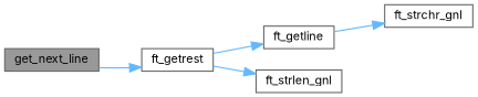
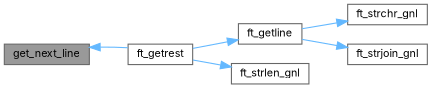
  digraph {
    fontname=Inter
    rankdir=LR
    node [color=grey40 fillcolor=white fontname=Inter fontsize=10 shape=box style=filled]
    edge [color=steelblue1 fontname=Inter fontsize=10 labelfontname=Helvetica labelfontsize=10 style=solid]
    n1 [color=gray40 fillcolor=grey60 fontcolor=black height=0.2 label=get_next_line width=0.4]
    n2 [height=0.2 label=ft_getrest width=0.4]
    n3 [height=0.2 label=ft_getline width=0.4]
    n4 [height=0.2 label=ft_strchr_gnl width=0.4]
+   n5 [height=0.2 label=ft_strjoin_gnl width=0.4]
    n6 [height=0.2 label=ft_strlen_gnl width=0.4]
-   n1 -> n2
+   n2 -> n1
    n2 -> n3
    n2 -> n6
    n3 -> n4
+   n3 -> n5
  }
